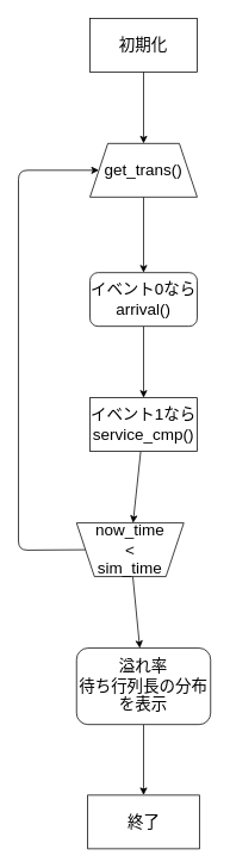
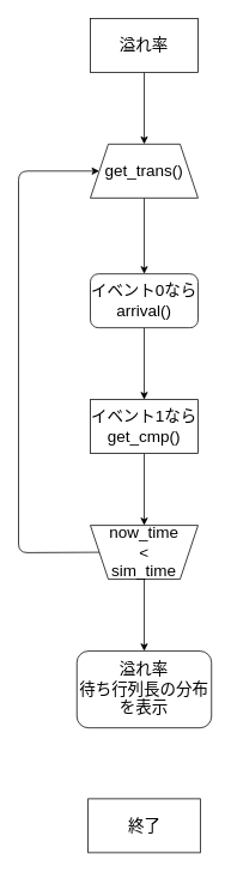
  <mxCell id="0" />
  <mxCell id="1" parent="0" />
  <mxCell id="2" value="" style="edgeStyle=none;html=1;fontSize=18;" edge="1" parent="1" source="3" target="9"><mxGeometry relative="1" as="geometry" /></mxCell>
- <mxCell id="3" value="初期化" style="rounded=0;whiteSpace=wrap;html=1;fontSize=18;" vertex="1" parent="1"><mxGeometry x="100" y="20" width="120" height="60" as="geometry" /></mxCell>
+ <mxCell id="3" value="溢れ率" style="rounded=0;whiteSpace=wrap;html=1;fontSize=18;" vertex="1" parent="1"><mxGeometry x="100" y="20" width="120" height="60" as="geometry" /></mxCell>
  <mxCell id="4" value="" style="edgeStyle=none;html=1;fontSize=18;" edge="1" parent="1" source="5" target="7"><mxGeometry relative="1" as="geometry" /></mxCell>
  <mxCell id="5" value="イベント0なら&lt;br&gt;arrival()" style="whiteSpace=wrap;html=1;fontSize=18;rounded=1;" vertex="1" parent="1"><mxGeometry x="100" y="304.5" width="120" height="60" as="geometry" /></mxCell>
  <mxCell id="6" value="" style="edgeStyle=none;html=1;fontSize=18;" edge="1" parent="1" source="7" target="12"><mxGeometry relative="1" as="geometry" /></mxCell>
- <mxCell id="7" value="イベント1なら&lt;br&gt;service_cmp()" style="whiteSpace=wrap;html=1;fontSize=18;rounded=0;" vertex="1" parent="1"><mxGeometry x="100" y="444.5" width="120" height="60" as="geometry" /></mxCell>
+ <mxCell id="7" value="イベント1なら&lt;br&gt;get_cmp()" style="whiteSpace=wrap;html=1;fontSize=18;rounded=0;" vertex="1" parent="1"><mxGeometry x="100" y="444.5" width="120" height="60" as="geometry" /></mxCell>
  <mxCell id="8" value="" style="edgeStyle=none;html=1;fontSize=18;" edge="1" parent="1" source="9" target="5"><mxGeometry relative="1" as="geometry" /></mxCell>
  <mxCell id="9" value="get_trans()" style="shape=trapezoid;perimeter=trapezoidPerimeter;whiteSpace=wrap;html=1;fixedSize=1;fontSize=18;rounded=0;" vertex="1" parent="1"><mxGeometry x="100" y="160" width="120" height="60" as="geometry" /></mxCell>
  <mxCell id="10" style="edgeStyle=none;html=1;exitX=1;exitY=0.5;exitDx=0;exitDy=0;entryX=0;entryY=0.5;entryDx=0;entryDy=0;fontSize=18;" edge="1" parent="1" source="12" target="9"><mxGeometry relative="1" as="geometry"><Array as="points"><mxPoint x="20" y="615" /><mxPoint x="20" y="190" /></Array></mxGeometry></mxCell>
  <mxCell id="11" value="" style="edgeStyle=none;html=1;fontSize=18;" edge="1" parent="1" source="12" target="14"><mxGeometry relative="1" as="geometry" /></mxCell>
- <mxCell id="12" value="now_time&lt;br&gt;&amp;lt;&lt;br&gt;sim_time" style="shape=trapezoid;perimeter=trapezoidPerimeter;whiteSpace=wrap;html=1;fixedSize=1;fontSize=18;rounded=0;direction=west;" vertex="1" parent="1"><mxGeometry x="85" y="584.5" width="120" height="60" as="geometry" /></mxCell>
- <mxCell id="13" value="" style="edgeStyle=none;html=1;fontSize=18;" edge="1" parent="1" source="14" target="15"><mxGeometry relative="1" as="geometry" /></mxCell>
+ <mxCell id="12" value="now_time&lt;br&gt;&amp;lt;&lt;br&gt;sim_time" style="shape=trapezoid;perimeter=trapezoidPerimeter;whiteSpace=wrap;html=1;fixedSize=1;fontSize=18;rounded=0;direction=west;" vertex="1" parent="1"><mxGeometry x="100" y="584.5" width="120" height="60" as="geometry" /></mxCell>
  <mxCell id="14" value="溢れ率&lt;br&gt;待ち行列長の分布を表示" style="whiteSpace=wrap;html=1;fontSize=18;rounded=1;" vertex="1" parent="1"><mxGeometry x="85" y="724.5" width="150" height="85.5" as="geometry" /></mxCell>
  <mxCell id="15" value="終了" style="whiteSpace=wrap;html=1;fontSize=18;rounded=0;" vertex="1" parent="1"><mxGeometry x="97.5" y="889" width="125" height="60" as="geometry" /></mxCell>
